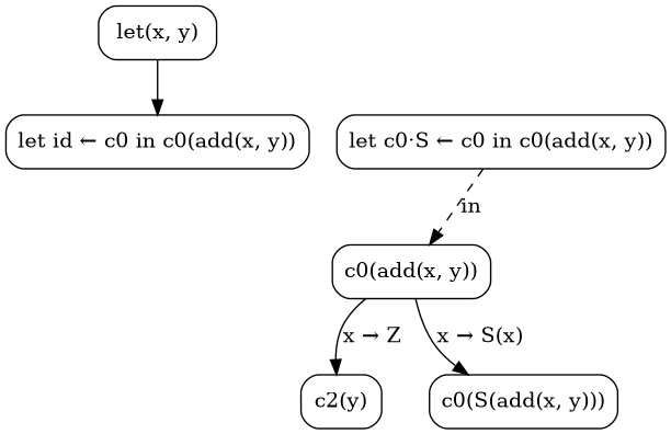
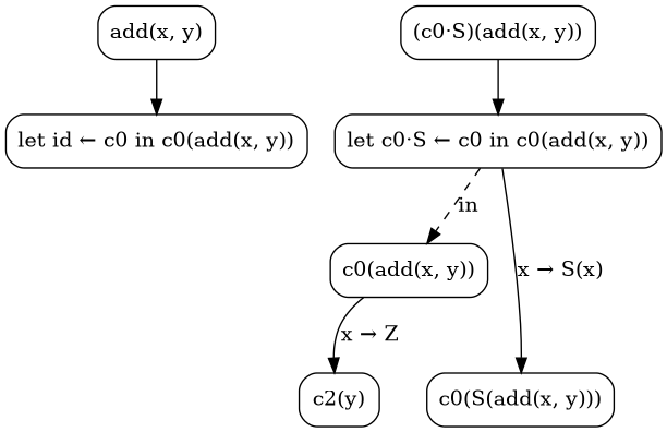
  digraph {
    node [shape=box style=rounded]
-   n1 [label="let(x, y)"]
+   n1 [label="add(x, y)"]
    n2 [label="let id ← c0 in c0(add(x, y))"]
    n3 [label="c0(add(x, y))"]
    n4 [label="c0(S(add(x, y)))"]
    n5 [label="c2(y)"]
+   n6 [label="(c0·S)(add(x, y))"]
    n7 [label="let c0·S ← c0 in c0(add(x, y))"]
    n1 -> n2
-   n3 -> n4 [label="x → S(x)"]
+   n7 -> n4 [label="x → S(x)"]
    n3 -> n5 [label="x → Z"]
+   n6 -> n7
    n7 -> n3 [label=in style=dashed]
  }
